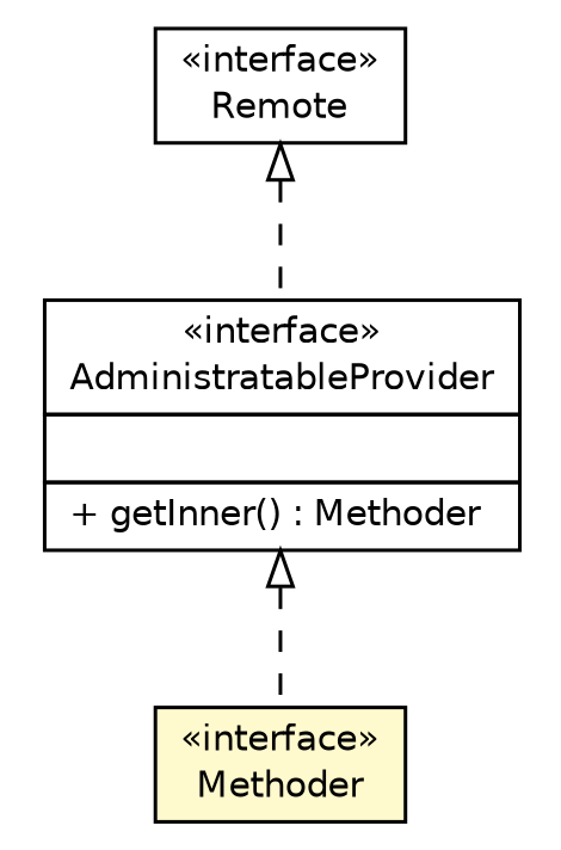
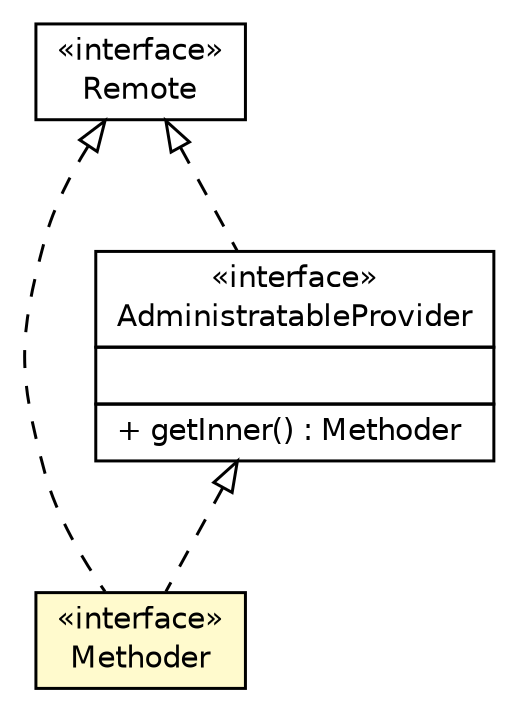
  digraph {
    fontname="DejaVu Sans"
    nodesep=0.25
    ranksep=0.5
    node [fontcolor=black fontname="DejaVu Sans" fontsize=10.0 shape=plaintext]
    edge [arrowtail=empty dir=back fontname="DejaVu Sans" fontsize=10 headport=p labelfontname=Helvetica labelfontsize=10 style=dashed tailport=p]
    n1 [label=<<table title="sorcer.core.Methoder" border="0" cellborder="1" cellspacing="0" cellpadding="2" port="p" bgcolor="lemonChiffon" href="./Methoder.html"> 		<tr><td><table border="0" cellspacing="0" cellpadding="1"> <tr><td align="center" balign="center"> &#171;interface&#187; </td></tr> <tr><td align="center" balign="center"> Methoder </td></tr> 		</table></td></tr> 		</table>>]
    n2 [label=<<table title="sorcer.core.AdministratableProvider" border="0" cellborder="1" cellspacing="0" cellpadding="2" port="p" href="./AdministratableProvider.html"> 		<tr><td><table border="0" cellspacing="0" cellpadding="1"> <tr><td align="center" balign="center"> &#171;interface&#187; </td></tr> <tr><td align="center" balign="center"> AdministratableProvider </td></tr> 		</table></td></tr> 		<tr><td><table border="0" cellspacing="0" cellpadding="1"> <tr><td align="left" balign="left">  </td></tr> 		</table></td></tr> 		<tr><td><table border="0" cellspacing="0" cellpadding="1"> <tr><td align="left" balign="left"> + getInner() : Methoder </td></tr> 		</table></td></tr> 		</table>>]
    n3 [label=<<table title="java.rmi.Remote" border="0" cellborder="1" cellspacing="0" cellpadding="2" port="p" href="http://docs.oracle.com/javase/7/docs/api/java/rmi/Remote.html"> 		<tr><td><table border="0" cellspacing="0" cellpadding="1"> <tr><td align="center" balign="center"> &#171;interface&#187; </td></tr> <tr><td align="center" balign="center"> Remote </td></tr> 		</table></td></tr> 		</table>>]
    n2 -> n1
+   n3 -> n1
    n3 -> n2
  }
